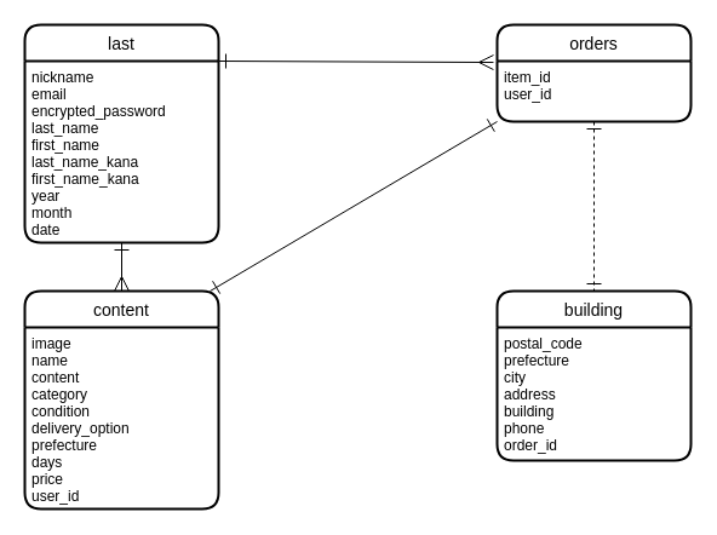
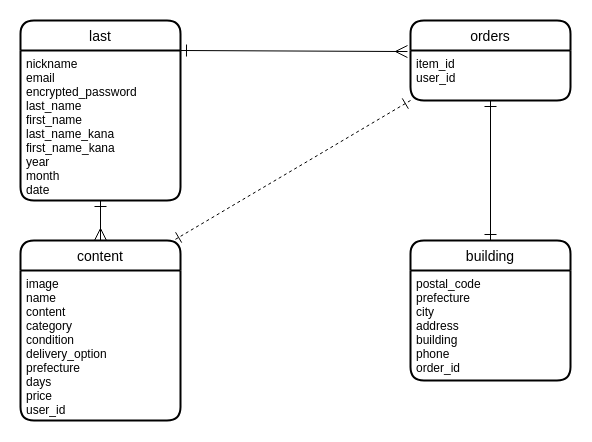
  <mxCell id="0" />
  <mxCell id="1" parent="0" />
  <mxCell id="2" value="last" style="swimlane;childLayout=stackLayout;horizontal=1;startSize=30;horizontalStack=0;rounded=1;fontSize=14;fontStyle=0;strokeWidth=2;resizeParent=0;resizeLast=1;shadow=0;dashed=0;align=center;" parent="1" vertex="1"><mxGeometry x="20" y="20" width="160" height="180" as="geometry"><mxRectangle x="60" y="50" width="80" height="30" as="alternateBounds" /></mxGeometry></mxCell>
  <mxCell id="3" value="nickname&#10;email&#10;encrypted_password&#10;last_name&#10;first_name&#10;last_name_kana&#10;first_name_kana&#10;year&#10;month&#10;date" style="align=left;strokeColor=none;fillColor=none;spacingLeft=4;fontSize=12;verticalAlign=top;resizable=0;rotatable=0;part=1;" parent="2" vertex="1"><mxGeometry y="30" width="160" height="150" as="geometry" /></mxCell>
  <mxCell id="4" value="orders" style="swimlane;childLayout=stackLayout;horizontal=1;startSize=30;horizontalStack=0;rounded=1;fontSize=14;fontStyle=0;strokeWidth=2;resizeParent=0;resizeLast=1;shadow=0;dashed=0;align=center;" parent="1" vertex="1"><mxGeometry x="410" y="20" width="160" height="80" as="geometry" /></mxCell>
  <mxCell id="5" value="item_id&#10;user_id" style="align=left;strokeColor=none;fillColor=none;spacingLeft=4;fontSize=12;verticalAlign=top;resizable=0;rotatable=0;part=1;" parent="4" vertex="1"><mxGeometry y="30" width="160" height="50" as="geometry" /></mxCell>
  <mxCell id="6" value="content" style="swimlane;childLayout=stackLayout;horizontal=1;startSize=30;horizontalStack=0;rounded=1;fontSize=14;fontStyle=0;strokeWidth=2;resizeParent=0;resizeLast=1;shadow=0;dashed=0;align=center;" parent="1" vertex="1"><mxGeometry x="20" y="240" width="160" height="180" as="geometry" /></mxCell>
  <mxCell id="7" value="image&#10;name&#10;content&#10;category&#10;condition&#10;delivery_option&#10;prefecture&#10;days&#10;price&#10;user_id" style="align=left;strokeColor=none;fillColor=none;spacingLeft=4;fontSize=12;verticalAlign=top;resizable=0;rotatable=0;part=1;" parent="6" vertex="1"><mxGeometry y="30" width="160" height="150" as="geometry" /></mxCell>
  <mxCell id="8" value="building" style="swimlane;childLayout=stackLayout;horizontal=1;startSize=30;horizontalStack=0;rounded=1;fontSize=14;fontStyle=0;strokeWidth=2;resizeParent=0;resizeLast=1;shadow=0;dashed=0;align=center;" parent="1" vertex="1"><mxGeometry x="410" y="240" width="160" height="140" as="geometry" /></mxCell>
  <mxCell id="9" value="postal_code&#10;prefecture&#10;city&#10;address&#10;building&#10;phone&#10;order_id" style="align=left;strokeColor=none;fillColor=none;spacingLeft=4;fontSize=12;verticalAlign=top;resizable=0;rotatable=0;part=1;" parent="8" vertex="1"><mxGeometry y="30" width="160" height="110" as="geometry" /></mxCell>
  <mxCell id="10" style="edgeStyle=none;html=1;exitX=1;exitY=0;exitDx=0;exitDy=0;entryX=-0.019;entryY=0.388;entryDx=0;entryDy=0;entryPerimeter=0;endArrow=ERmany;endFill=0;startArrow=ERone;startFill=0;endSize=10;startSize=10;" parent="1" source="3" target="4" edge="1"><mxGeometry relative="1" as="geometry" /></mxCell>
  <mxCell id="11" style="edgeStyle=none;html=1;exitX=0.5;exitY=1;exitDx=0;exitDy=0;startArrow=ERone;startFill=0;endArrow=ERmany;endFill=0;endSize=10;startSize=10;" parent="1" source="3" edge="1"><mxGeometry relative="1" as="geometry"><mxPoint x="100" y="240" as="targetPoint" /></mxGeometry></mxCell>
- <mxCell id="12" style="edgeStyle=none;html=1;exitX=0.5;exitY=1;exitDx=0;exitDy=0;entryX=0.5;entryY=0;entryDx=0;entryDy=0;startArrow=ERone;startFill=0;endArrow=ERone;endFill=0;startSize=10;endSize=10;dashed=1;" parent="1" source="5" target="8" edge="1"><mxGeometry relative="1" as="geometry" /></mxCell>
- <mxCell id="13" style="edgeStyle=none;html=1;exitX=0;exitY=1;exitDx=0;exitDy=0;entryX=0.956;entryY=0;entryDx=0;entryDy=0;startArrow=ERone;startFill=0;endArrow=ERone;endFill=0;endSize=10;startSize=10;entryPerimeter=0;" parent="1" source="5" target="6" edge="1"><mxGeometry relative="1" as="geometry" /></mxCell>
+ <mxCell id="12" style="edgeStyle=none;html=1;exitX=0.5;exitY=1;exitDx=0;exitDy=0;entryX=0.5;entryY=0;entryDx=0;entryDy=0;startArrow=ERone;startFill=0;endArrow=ERone;endFill=0;startSize=10;endSize=10;" parent="1" source="5" target="8" edge="1"><mxGeometry relative="1" as="geometry" /></mxCell>
+ <mxCell id="13" style="edgeStyle=none;html=1;exitX=0;exitY=1;exitDx=0;exitDy=0;entryX=0.956;entryY=0;entryDx=0;entryDy=0;startArrow=ERone;startFill=0;endArrow=ERone;endFill=0;endSize=10;startSize=10;entryPerimeter=0;dashed=1;" parent="1" source="5" target="6" edge="1"><mxGeometry relative="1" as="geometry" /></mxCell>
